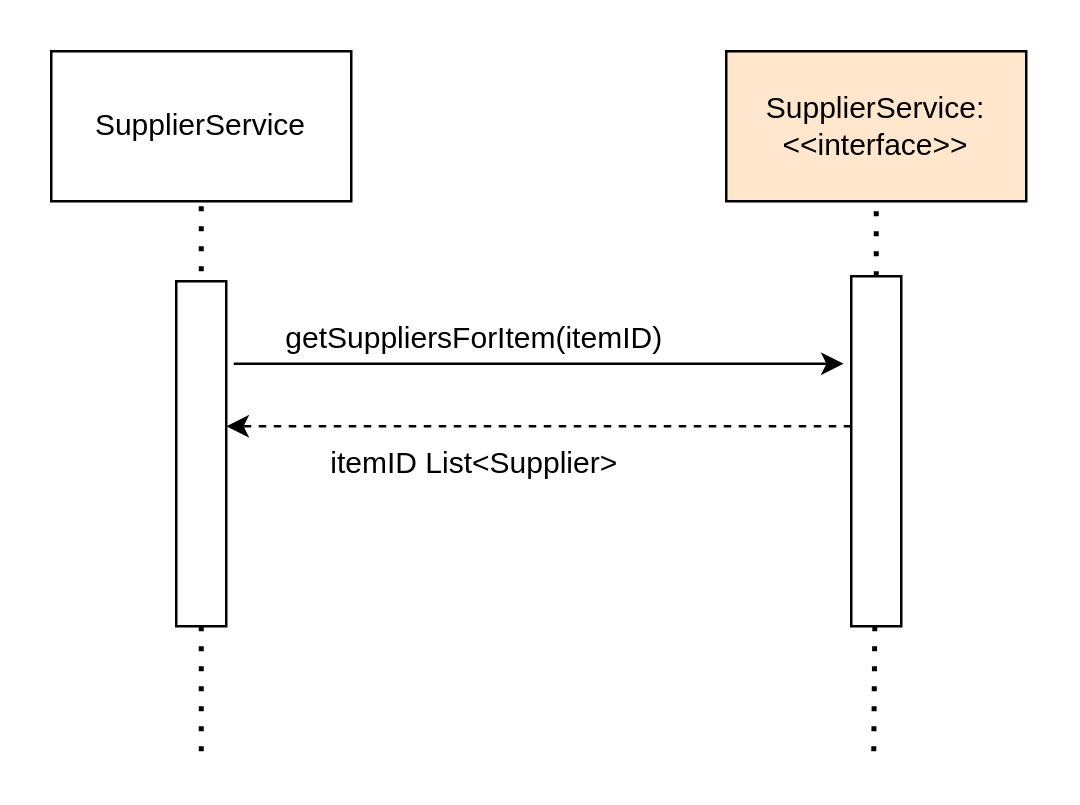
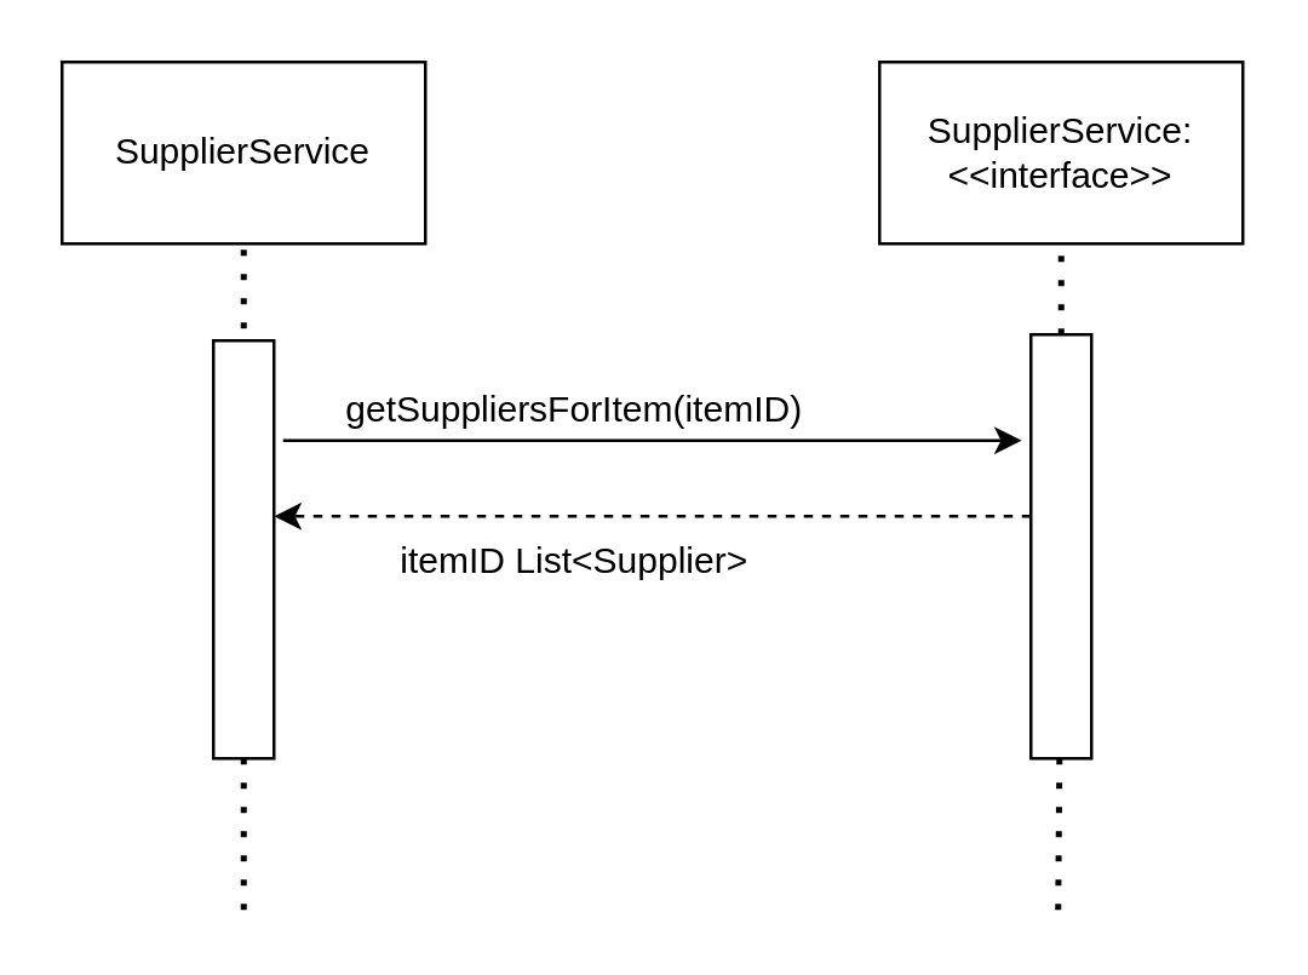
  <mxCell id="0" />
  <mxCell id="1" parent="0" />
  <mxCell id="2" value="SupplierService" style="rounded=0;whiteSpace=wrap;html=1;" vertex="1" parent="1"><mxGeometry x="20" y="20" width="120" height="60" as="geometry" /></mxCell>
- <mxCell id="3" value="SupplierService: &amp;lt;&amp;lt;interface&amp;gt;&amp;gt;" style="rounded=0;whiteSpace=wrap;html=1;fillColor=#ffe6cc;" vertex="1" parent="1"><mxGeometry x="290" y="20" width="120" height="60" as="geometry" /></mxCell>
+ <mxCell id="3" value="SupplierService: &amp;lt;&amp;lt;interface&amp;gt;&amp;gt;" style="rounded=0;whiteSpace=wrap;html=1;" vertex="1" parent="1"><mxGeometry x="290" y="20" width="120" height="60" as="geometry" /></mxCell>
  <mxCell id="4" value="" style="endArrow=none;dashed=1;html=1;dashPattern=1 3;strokeWidth=2;rounded=0;entryX=0.5;entryY=1;entryDx=0;entryDy=0;" edge="1" parent="1" target="2"><mxGeometry width="50" height="50" relative="1" as="geometry"><mxPoint x="80" y="300" as="sourcePoint" /><mxPoint x="180" y="160" as="targetPoint" /></mxGeometry></mxCell>
  <mxCell id="5" value="" style="endArrow=none;dashed=1;html=1;dashPattern=1 3;strokeWidth=2;rounded=0;" edge="1" parent="1" source="7" target="3"><mxGeometry width="50" height="50" relative="1" as="geometry"><mxPoint x="349.17" y="480" as="sourcePoint" /><mxPoint x="349.17" y="80" as="targetPoint" /></mxGeometry></mxCell>
  <mxCell id="6" value="" style="endArrow=none;dashed=1;html=1;dashPattern=1 3;strokeWidth=2;rounded=0;" edge="1" parent="1" target="7"><mxGeometry width="50" height="50" relative="1" as="geometry"><mxPoint x="349" y="300" as="sourcePoint" /><mxPoint x="350" y="80" as="targetPoint" /></mxGeometry></mxCell>
  <mxCell id="7" value="" style="rounded=0;whiteSpace=wrap;html=1;" vertex="1" parent="1"><mxGeometry x="340" y="110" width="20" height="140" as="geometry" /></mxCell>
  <mxCell id="8" value="" style="rounded=0;whiteSpace=wrap;html=1;" vertex="1" parent="1"><mxGeometry x="70" y="112" width="20" height="138" as="geometry" /></mxCell>
  <mxCell id="9" value="" style="endArrow=classic;html=1;rounded=0;" edge="1" parent="1"><mxGeometry width="50" height="50" relative="1" as="geometry"><mxPoint x="93" y="145" as="sourcePoint" /><mxPoint x="337" y="145" as="targetPoint" /><Array as="points" /></mxGeometry></mxCell>
  <mxCell id="10" value="getSuppliersForItem(itemID)" style="text;html=1;align=center;verticalAlign=middle;resizable=0;points=[];autosize=1;strokeColor=none;fillColor=none;" vertex="1" parent="1"><mxGeometry x="104" y="120" width="170" height="30" as="geometry" /></mxCell>
  <mxCell id="11" value="itemID List&amp;lt;Supplier&amp;gt;" style="text;html=1;align=center;verticalAlign=middle;resizable=0;points=[];autosize=1;strokeColor=none;fillColor=none;" vertex="1" parent="1"><mxGeometry x="124" y="170" width="130" height="30" as="geometry" /></mxCell>
  <mxCell id="12" value="" style="endArrow=classic;html=1;rounded=0;dashed=1;" edge="1" parent="1"><mxGeometry width="50" height="50" relative="1" as="geometry"><mxPoint x="340" y="170" as="sourcePoint" /><mxPoint x="90" y="170" as="targetPoint" /></mxGeometry></mxCell>
